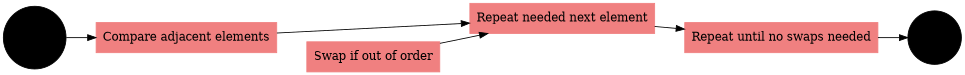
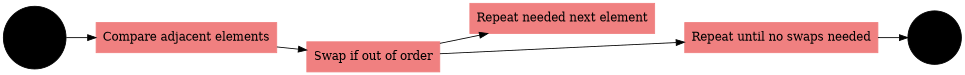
  digraph {
    rankdir=LR
    node [color=lightcoral shape=box style=filled]
    Start [color=black shape=circle width=.15]
    "Compare adjacent elements"
    "Swap if out of order"
    n4 [label="Repeat needed next element"]
    "Repeat until no swaps needed"
    End [color=black shape=circle width=.15]
    Start -> "Compare adjacent elements"
-   "Compare adjacent elements" -> n4
+   "Compare adjacent elements" -> "Swap if out of order"
    "Swap if out of order" -> n4
-   n4 -> "Repeat until no swaps needed"
+   "Swap if out of order" -> "Repeat until no swaps needed"
    "Repeat until no swaps needed" -> End
  }
